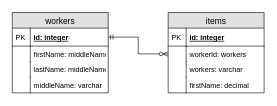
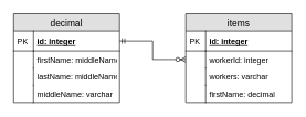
  <mxCell id="0" />
  <mxCell id="1" parent="0" />
- <mxCell id="2" value="workers" style="swimlane;fontStyle=0;childLayout=stackLayout;horizontal=1;startSize=26;fillColor=#e0e0e0;horizontalStack=0;resizeParent=1;resizeParentMax=0;resizeLast=0;collapsible=1;marginBottom=0;swimlaneFillColor=#ffffff;align=center;fontSize=14;" vertex="1" parent="1"><mxGeometry x="20" y="20" width="160" height="134" as="geometry" /></mxCell>
+ <mxCell id="2" value="decimal" style="swimlane;fontStyle=0;childLayout=stackLayout;horizontal=1;startSize=26;fillColor=#e0e0e0;horizontalStack=0;resizeParent=1;resizeParentMax=0;resizeLast=0;collapsible=1;marginBottom=0;swimlaneFillColor=#ffffff;align=center;fontSize=14;" vertex="1" parent="1"><mxGeometry x="20" y="20" width="160" height="134" as="geometry" /></mxCell>
  <mxCell id="3" value="id: integer" style="shape=partialRectangle;top=0;left=0;right=0;bottom=1;align=left;verticalAlign=middle;fillColor=none;spacingLeft=34;spacingRight=4;overflow=hidden;rotatable=0;points=[[0,0.5],[1,0.5]];portConstraint=eastwest;dropTarget=0;fontStyle=5;fontSize=12;" vertex="1" parent="2"><mxGeometry y="26" width="160" height="30" as="geometry" /></mxCell>
  <mxCell id="4" value="PK" style="shape=partialRectangle;top=0;left=0;bottom=0;fillColor=none;align=left;verticalAlign=middle;spacingLeft=4;spacingRight=4;overflow=hidden;rotatable=0;points=[];portConstraint=eastwest;part=1;fontSize=12;" vertex="1" connectable="0" parent="3"><mxGeometry width="30" height="30" as="geometry" /></mxCell>
  <mxCell id="5" value="firstName: middleName" style="shape=partialRectangle;top=0;left=0;right=0;bottom=0;align=left;verticalAlign=top;fillColor=none;spacingLeft=34;spacingRight=4;overflow=hidden;rotatable=0;points=[[0,0.5],[1,0.5]];portConstraint=eastwest;dropTarget=0;fontSize=12;" vertex="1" parent="2"><mxGeometry y="56" width="160" height="26" as="geometry" /></mxCell>
  <mxCell id="6" value="" style="shape=partialRectangle;top=0;left=0;bottom=0;fillColor=none;align=left;verticalAlign=top;spacingLeft=4;spacingRight=4;overflow=hidden;rotatable=0;points=[];portConstraint=eastwest;part=1;fontSize=12;" vertex="1" connectable="0" parent="5"><mxGeometry width="30" height="26" as="geometry" /></mxCell>
  <mxCell id="7" value="lastName: middleName" style="shape=partialRectangle;top=0;left=0;right=0;bottom=0;align=left;verticalAlign=top;fillColor=none;spacingLeft=34;spacingRight=4;overflow=hidden;rotatable=0;points=[[0,0.5],[1,0.5]];portConstraint=eastwest;dropTarget=0;fontSize=12;" vertex="1" parent="2"><mxGeometry y="82" width="160" height="26" as="geometry" /></mxCell>
  <mxCell id="8" value="" style="shape=partialRectangle;top=0;left=0;bottom=0;fillColor=none;align=left;verticalAlign=top;spacingLeft=4;spacingRight=4;overflow=hidden;rotatable=0;points=[];portConstraint=eastwest;part=1;fontSize=12;" vertex="1" connectable="0" parent="7"><mxGeometry width="30" height="26" as="geometry" /></mxCell>
  <mxCell id="9" value="middleName: varchar" style="shape=partialRectangle;top=0;left=0;right=0;bottom=0;align=left;verticalAlign=top;fillColor=none;spacingLeft=34;spacingRight=4;overflow=hidden;rotatable=0;points=[[0,0.5],[1,0.5]];portConstraint=eastwest;dropTarget=0;fontSize=12;" vertex="1" parent="2"><mxGeometry y="108" width="160" height="26" as="geometry" /></mxCell>
  <mxCell id="10" value="" style="shape=partialRectangle;top=0;left=0;bottom=0;fillColor=none;align=left;verticalAlign=top;spacingLeft=4;spacingRight=4;overflow=hidden;rotatable=0;points=[];portConstraint=eastwest;part=1;fontSize=12;" vertex="1" connectable="0" parent="9"><mxGeometry width="30" height="26" as="geometry" /></mxCell>
  <mxCell id="11" value="items" style="swimlane;fontStyle=0;childLayout=stackLayout;horizontal=1;startSize=26;fillColor=#e0e0e0;horizontalStack=0;resizeParent=1;resizeParentMax=0;resizeLast=0;collapsible=1;marginBottom=0;swimlaneFillColor=#ffffff;align=center;fontSize=14;" vertex="1" parent="1"><mxGeometry x="280" y="20" width="160" height="134" as="geometry" /></mxCell>
  <mxCell id="12" value="id: integer" style="shape=partialRectangle;top=0;left=0;right=0;bottom=1;align=left;verticalAlign=middle;fillColor=none;spacingLeft=34;spacingRight=4;overflow=hidden;rotatable=0;points=[[0,0.5],[1,0.5]];portConstraint=eastwest;dropTarget=0;fontStyle=5;fontSize=12;" vertex="1" parent="11"><mxGeometry y="26" width="160" height="30" as="geometry" /></mxCell>
  <mxCell id="13" value="PK" style="shape=partialRectangle;top=0;left=0;bottom=0;fillColor=none;align=left;verticalAlign=middle;spacingLeft=4;spacingRight=4;overflow=hidden;rotatable=0;points=[];portConstraint=eastwest;part=1;fontSize=12;" vertex="1" connectable="0" parent="12"><mxGeometry width="30" height="30" as="geometry" /></mxCell>
- <mxCell id="14" value="workerId: workers" style="shape=partialRectangle;top=0;left=0;right=0;bottom=0;align=left;verticalAlign=top;fillColor=none;spacingLeft=34;spacingRight=4;overflow=hidden;rotatable=0;points=[[0,0.5],[1,0.5]];portConstraint=eastwest;dropTarget=0;fontSize=12;" vertex="1" parent="11"><mxGeometry y="56" width="160" height="26" as="geometry" /></mxCell>
+ <mxCell id="14" value="workerId: integer" style="shape=partialRectangle;top=0;left=0;right=0;bottom=0;align=left;verticalAlign=top;fillColor=none;spacingLeft=34;spacingRight=4;overflow=hidden;rotatable=0;points=[[0,0.5],[1,0.5]];portConstraint=eastwest;dropTarget=0;fontSize=12;" vertex="1" parent="11"><mxGeometry y="56" width="160" height="26" as="geometry" /></mxCell>
  <mxCell id="15" value="" style="shape=partialRectangle;top=0;left=0;bottom=0;fillColor=none;align=left;verticalAlign=top;spacingLeft=4;spacingRight=4;overflow=hidden;rotatable=0;points=[];portConstraint=eastwest;part=1;fontSize=12;" vertex="1" connectable="0" parent="14"><mxGeometry width="30" height="26" as="geometry" /></mxCell>
  <mxCell id="16" value="workers: varchar" style="shape=partialRectangle;top=0;left=0;right=0;bottom=0;align=left;verticalAlign=top;fillColor=none;spacingLeft=34;spacingRight=4;overflow=hidden;rotatable=0;points=[[0,0.5],[1,0.5]];portConstraint=eastwest;dropTarget=0;fontSize=12;" vertex="1" parent="11"><mxGeometry y="82" width="160" height="26" as="geometry" /></mxCell>
  <mxCell id="17" value="" style="shape=partialRectangle;top=0;left=0;bottom=0;fillColor=none;align=left;verticalAlign=top;spacingLeft=4;spacingRight=4;overflow=hidden;rotatable=0;points=[];portConstraint=eastwest;part=1;fontSize=12;" vertex="1" connectable="0" parent="16"><mxGeometry width="30" height="26" as="geometry" /></mxCell>
  <mxCell id="18" value="firstName: decimal" style="shape=partialRectangle;top=0;left=0;right=0;bottom=0;align=left;verticalAlign=top;fillColor=none;spacingLeft=34;spacingRight=4;overflow=hidden;rotatable=0;points=[[0,0.5],[1,0.5]];portConstraint=eastwest;dropTarget=0;fontSize=12;" vertex="1" parent="11"><mxGeometry y="108" width="160" height="26" as="geometry" /></mxCell>
  <mxCell id="19" value="" style="shape=partialRectangle;top=0;left=0;bottom=0;fillColor=none;align=left;verticalAlign=top;spacingLeft=4;spacingRight=4;overflow=hidden;rotatable=0;points=[];portConstraint=eastwest;part=1;fontSize=12;" vertex="1" connectable="0" parent="18"><mxGeometry width="30" height="26" as="geometry" /></mxCell>
  <mxCell id="20" value="" style="edgeStyle=orthogonalEdgeStyle;fontSize=12;html=1;endArrow=ERzeroToMany;startArrow=ERmandOne;exitX=1;exitY=0.5;exitDx=0;exitDy=0;entryX=0;entryY=0.5;entryDx=0;entryDy=0;rounded=0;" edge="1" parent="1" source="3" target="14"><mxGeometry width="100" height="100" relative="1" as="geometry"><mxPoint x="150" y="380" as="sourcePoint" /><mxPoint x="250" y="280" as="targetPoint" /></mxGeometry></mxCell>
